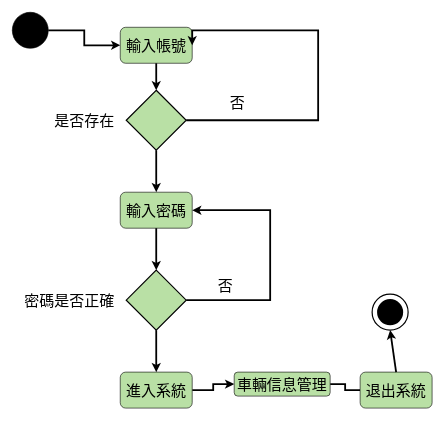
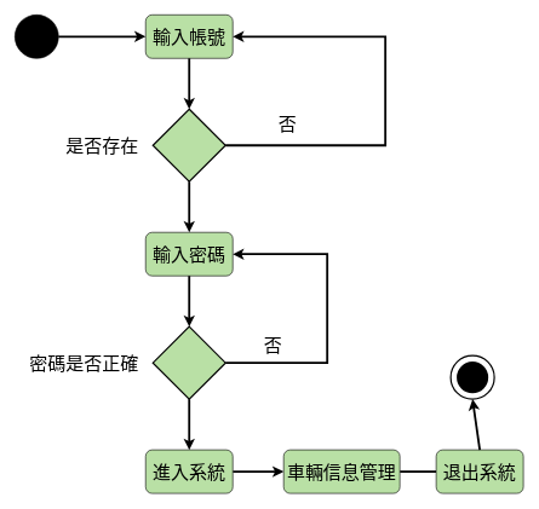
  <mxCell id="0" />
  <mxCell id="1" parent="0" />
  <mxCell id="2" style="edgeStyle=orthogonalEdgeStyle;rounded=0;orthogonalLoop=1;jettySize=auto;html=1;exitX=1;exitY=0.5;exitDx=0;exitDy=0;entryX=0;entryY=0.5;entryDx=0;entryDy=0;strokeWidth=3;" edge="1" parent="1" source="3" target="4"><mxGeometry relative="1" as="geometry" /></mxCell>
  <mxCell id="3" value="" style="ellipse;whiteSpace=wrap;html=1;aspect=fixed;fillColor=#000000;" vertex="1" parent="1"><mxGeometry x="20" y="20" width="60" height="60" as="geometry" /></mxCell>
- <mxCell id="4" value="&lt;font style=&quot;font-size: 25px;&quot;&gt;輸入帳號&lt;/font&gt;" style="rounded=1;whiteSpace=wrap;html=1;fillColor=#B9E0A5;" vertex="1" parent="1"><mxGeometry x="200" y="45" width="120" height="60" as="geometry" /></mxCell>
+ <mxCell id="4" value="&lt;font style=&quot;font-size: 25px;&quot;&gt;輸入帳號&lt;/font&gt;" style="rounded=1;whiteSpace=wrap;html=1;fillColor=#B9E0A5;" vertex="1" parent="1"><mxGeometry x="200" y="20" width="120" height="60" as="geometry" /></mxCell>
  <mxCell id="5" style="edgeStyle=orthogonalEdgeStyle;rounded=0;orthogonalLoop=1;jettySize=auto;html=1;exitX=1;exitY=0.5;exitDx=0;exitDy=0;exitPerimeter=0;entryX=1;entryY=0.5;entryDx=0;entryDy=0;strokeWidth=3;" edge="1" parent="1" source="7" target="4"><mxGeometry relative="1" as="geometry"><Array as="points"><mxPoint x="530" y="200" /><mxPoint x="530" y="50" /></Array></mxGeometry></mxCell>
  <mxCell id="6" style="edgeStyle=orthogonalEdgeStyle;rounded=0;orthogonalLoop=1;jettySize=auto;html=1;exitX=0.5;exitY=1;exitDx=0;exitDy=0;exitPerimeter=0;entryX=0.5;entryY=0;entryDx=0;entryDy=0;strokeWidth=3;" edge="1" parent="1" source="7" target="8"><mxGeometry relative="1" as="geometry" /></mxCell>
  <mxCell id="7" value="" style="strokeWidth=2;html=1;shape=mxgraph.flowchart.decision;whiteSpace=wrap;fillColor=#B9E0A5;" vertex="1" parent="1"><mxGeometry x="210" y="150" width="100" height="100" as="geometry" /></mxCell>
  <mxCell id="8" value="&lt;font style=&quot;font-size: 25px;&quot;&gt;輸入密碼&lt;/font&gt;" style="rounded=1;whiteSpace=wrap;html=1;fillColor=#B9E0A5;" vertex="1" parent="1"><mxGeometry x="200" y="320" width="120" height="60" as="geometry" /></mxCell>
  <mxCell id="9" style="edgeStyle=orthogonalEdgeStyle;rounded=0;orthogonalLoop=1;jettySize=auto;html=1;exitX=1;exitY=0.5;exitDx=0;exitDy=0;exitPerimeter=0;entryX=1;entryY=0.5;entryDx=0;entryDy=0;strokeWidth=3;" edge="1" parent="1" source="11" target="8"><mxGeometry relative="1" as="geometry"><Array as="points"><mxPoint x="450" y="500" /><mxPoint x="450" y="350" /></Array></mxGeometry></mxCell>
  <mxCell id="10" style="edgeStyle=orthogonalEdgeStyle;rounded=0;orthogonalLoop=1;jettySize=auto;html=1;exitX=0.5;exitY=1;exitDx=0;exitDy=0;exitPerimeter=0;entryX=0.5;entryY=0;entryDx=0;entryDy=0;strokeWidth=3;" edge="1" parent="1" source="11" target="13"><mxGeometry relative="1" as="geometry" /></mxCell>
  <mxCell id="11" value="" style="strokeWidth=2;html=1;shape=mxgraph.flowchart.decision;whiteSpace=wrap;fillColor=#B9E0A5;" vertex="1" parent="1"><mxGeometry x="210" y="450" width="100" height="100" as="geometry" /></mxCell>
  <mxCell id="12" style="edgeStyle=orthogonalEdgeStyle;rounded=0;orthogonalLoop=1;jettySize=auto;html=1;exitX=1;exitY=0.5;exitDx=0;exitDy=0;entryX=0;entryY=0.5;entryDx=0;entryDy=0;strokeWidth=3;" edge="1" parent="1" source="13" target="15"><mxGeometry relative="1" as="geometry" /></mxCell>
  <mxCell id="13" value="&lt;font style=&quot;font-size: 25px;&quot;&gt;進入系統&lt;/font&gt;" style="rounded=1;whiteSpace=wrap;html=1;fillColor=#B9E0A5;" vertex="1" parent="1"><mxGeometry x="200" y="620" width="120" height="60" as="geometry" /></mxCell>
  <mxCell id="14" style="edgeStyle=orthogonalEdgeStyle;rounded=0;orthogonalLoop=1;jettySize=auto;html=1;exitX=1;exitY=0.5;exitDx=0;exitDy=0;entryX=0;entryY=0.5;entryDx=0;entryDy=0;strokeWidth=3;endArrow=none;" edge="1" parent="1" source="15" target="16"><mxGeometry relative="1" as="geometry" /></mxCell>
- <mxCell id="15" value="&lt;font style=&quot;font-size: 25px;&quot;&gt;車輛信息管理&lt;/font&gt;" style="rounded=1;whiteSpace=wrap;html=1;fillColor=#B9E0A5;" vertex="1" parent="1"><mxGeometry x="390" y="620" width="160" height="40" as="geometry" /></mxCell>
+ <mxCell id="15" value="&lt;font style=&quot;font-size: 25px;&quot;&gt;車輛信息管理&lt;/font&gt;" style="rounded=1;whiteSpace=wrap;html=1;fillColor=#B9E0A5;" vertex="1" parent="1"><mxGeometry x="390" y="620" width="160" height="60" as="geometry" /></mxCell>
  <mxCell id="16" value="&lt;font style=&quot;font-size: 25px;&quot;&gt;退出系統&lt;/font&gt;" style="rounded=1;whiteSpace=wrap;html=1;fillColor=#B9E0A5;" vertex="1" parent="1"><mxGeometry x="600" y="620" width="120" height="60" as="geometry" /></mxCell>
  <mxCell id="17" style="edgeStyle=orthogonalEdgeStyle;rounded=0;orthogonalLoop=1;jettySize=auto;html=1;exitX=0.5;exitY=1;exitDx=0;exitDy=0;entryX=0.5;entryY=0;entryDx=0;entryDy=0;entryPerimeter=0;strokeWidth=3;" edge="1" parent="1" source="4" target="7"><mxGeometry relative="1" as="geometry" /></mxCell>
  <mxCell id="18" style="edgeStyle=orthogonalEdgeStyle;rounded=0;orthogonalLoop=1;jettySize=auto;html=1;exitX=0.5;exitY=1;exitDx=0;exitDy=0;entryX=0.5;entryY=0;entryDx=0;entryDy=0;entryPerimeter=0;strokeWidth=3;" edge="1" parent="1" source="8" target="11"><mxGeometry relative="1" as="geometry" /></mxCell>
  <mxCell id="19" value="" style="verticalLabelPosition=bottom;verticalAlign=top;html=1;shape=mxgraph.flowchart.on-page_reference;strokeWidth=2;container=0;" vertex="1" parent="1"><mxGeometry x="620" y="490" width="60" height="60" as="geometry" /></mxCell>
  <mxCell id="20" value="" style="verticalLabelPosition=bottom;verticalAlign=top;html=1;shape=mxgraph.flowchart.on-page_reference;fillColor=#000000;container=0;strokeWidth=21;" vertex="1" parent="1"><mxGeometry x="638.75" y="508.75" width="22.5" height="22.5" as="geometry" /></mxCell>
  <mxCell id="21" value="" style="endArrow=classic;html=1;rounded=0;exitX=0.5;exitY=0;exitDx=0;exitDy=0;entryX=0.5;entryY=1;entryDx=0;entryDy=0;entryPerimeter=0;strokeWidth=3;" edge="1" parent="1" source="16" target="19"><mxGeometry width="50" height="50" relative="1" as="geometry"><mxPoint x="490" y="570" as="sourcePoint" /><mxPoint x="540" y="520" as="targetPoint" /></mxGeometry></mxCell>
  <mxCell id="22" value="&lt;font style=&quot;font-size: 25px;&quot;&gt;是否存在&lt;/font&gt;" style="text;html=1;align=center;verticalAlign=middle;resizable=0;points=[];autosize=1;strokeColor=none;fillColor=none;" vertex="1" parent="1"><mxGeometry x="80" y="180" width="120" height="40" as="geometry" /></mxCell>
  <mxCell id="23" value="&lt;font style=&quot;font-size: 25px;&quot;&gt;密碼是否正確&lt;/font&gt;" style="text;html=1;align=center;verticalAlign=middle;resizable=0;points=[];autosize=1;strokeColor=none;fillColor=none;" vertex="1" parent="1"><mxGeometry x="30" y="480" width="170" height="40" as="geometry" /></mxCell>
  <mxCell id="24" value="&lt;font style=&quot;font-size: 25px;&quot;&gt;否&lt;/font&gt;" style="text;html=1;align=center;verticalAlign=middle;resizable=0;points=[];autosize=1;strokeColor=none;fillColor=none;" vertex="1" parent="1"><mxGeometry x="370" y="150" width="50" height="40" as="geometry" /></mxCell>
  <mxCell id="25" value="&lt;font style=&quot;font-size: 25px;&quot;&gt;否&lt;/font&gt;" style="text;html=1;align=center;verticalAlign=middle;resizable=0;points=[];autosize=1;strokeColor=none;fillColor=none;" vertex="1" parent="1"><mxGeometry x="350" y="455" width="50" height="40" as="geometry" /></mxCell>
